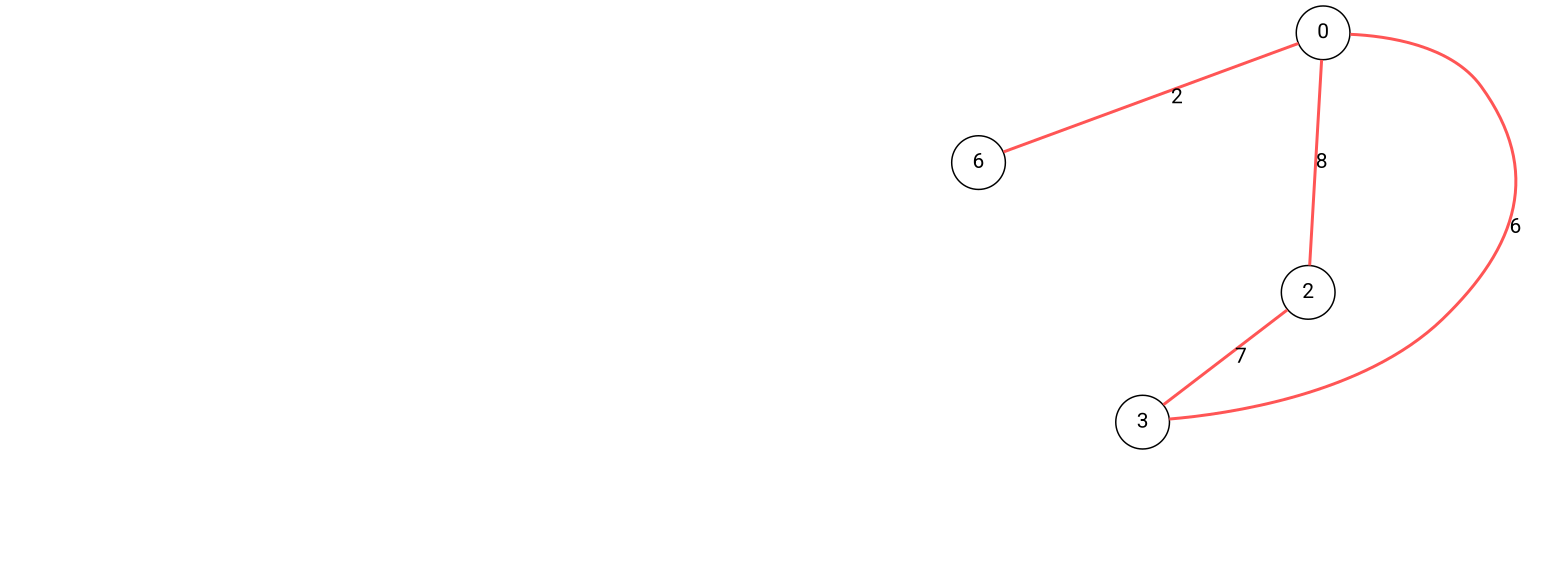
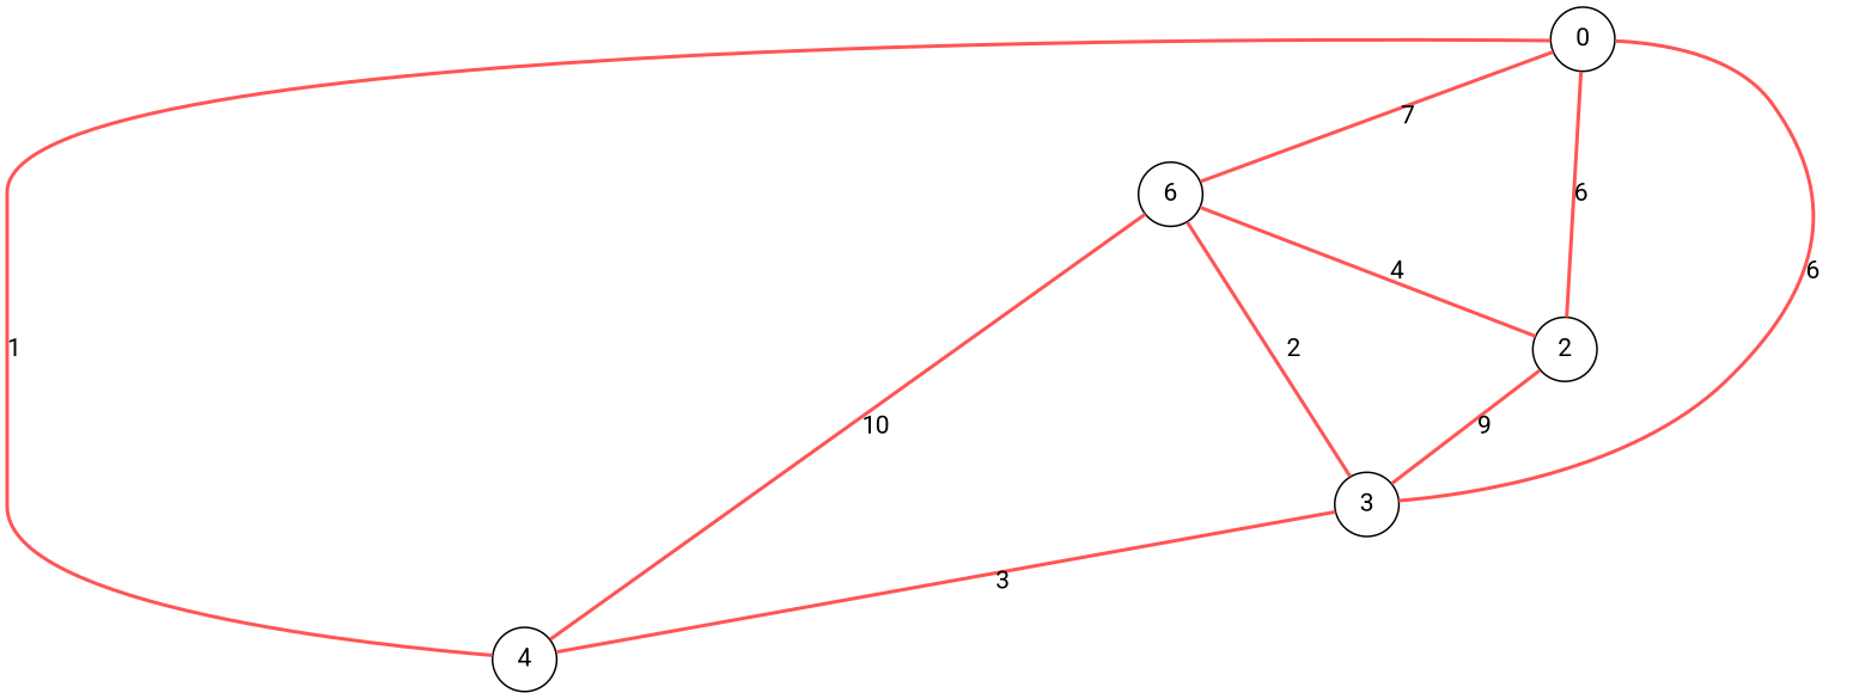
  graph {
    fontname=Roboto
    nodesep=2.0
    node [fontname=Roboto shape=circle]
    edge [color="#ff5555" fontname=Roboto style=bold]
    n1 [label=6]
    0
    2
    3
-   0 -- n1 [label=2]
-   0 -- 2 [label=8]
+   4
+   n1 -- 2 [label=4]
+   n1 -- 3 [label=2]
+   n1 -- 4 [label=10]
+   0 -- n1 [label=7]
+   0 -- 2 [label=6]
    0 -- 3 [label=6]
-   2 -- 3 [label=7]
+   0 -- 4 [label=1]
+   2 -- 3 [label=9]
+   3 -- 4 [label=3]
  }
